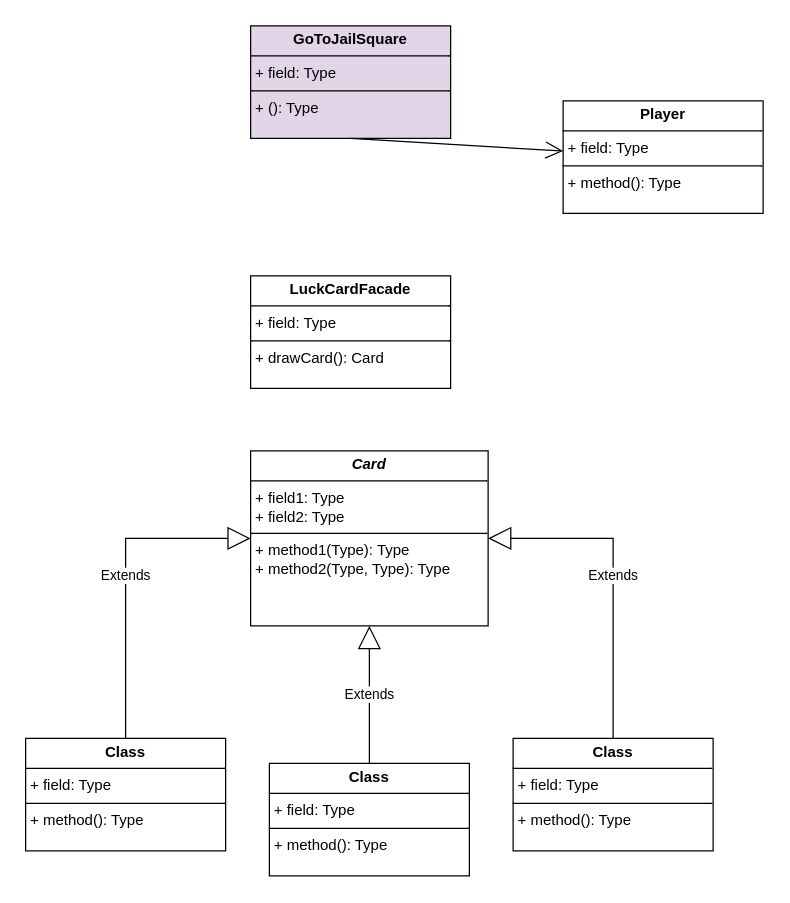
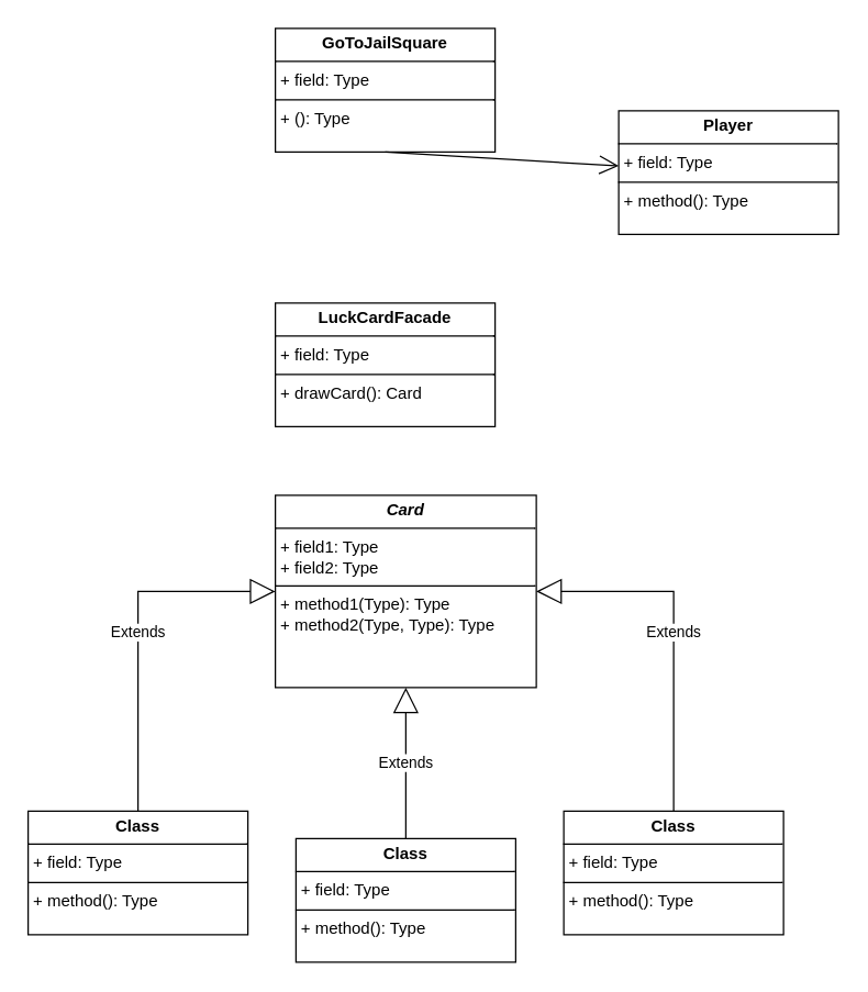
  <mxCell id="0" />
  <mxCell id="1" parent="0" />
  <mxCell id="2" value="&lt;p style=&quot;margin:0px;margin-top:4px;text-align:center;&quot;&gt;&lt;b&gt;LuckCardFacade&lt;/b&gt;&lt;/p&gt;&lt;hr size=&quot;1&quot; style=&quot;border-style:solid;&quot;&gt;&lt;p style=&quot;margin:0px;margin-left:4px;&quot;&gt;+ field: Type&lt;/p&gt;&lt;hr size=&quot;1&quot; style=&quot;border-style:solid;&quot;&gt;&lt;p style=&quot;margin:0px;margin-left:4px;&quot;&gt;+ drawCard(): Card&lt;/p&gt;" style="verticalAlign=top;align=left;overflow=fill;html=1;whiteSpace=wrap;" vertex="1" parent="1"><mxGeometry x="200" y="220" width="160" height="90" as="geometry" /></mxCell>
- <mxCell id="3" value="&lt;p style=&quot;margin:0px;margin-top:4px;text-align:center;&quot;&gt;&lt;b&gt;GoToJailSquare&lt;/b&gt;&lt;/p&gt;&lt;hr size=&quot;1&quot; style=&quot;border-style:solid;&quot;&gt;&lt;p style=&quot;margin:0px;margin-left:4px;&quot;&gt;+ field: Type&lt;/p&gt;&lt;hr size=&quot;1&quot; style=&quot;border-style:solid;&quot;&gt;&lt;p style=&quot;margin:0px;margin-left:4px;&quot;&gt;+ (): Type&lt;/p&gt;" style="verticalAlign=top;align=left;overflow=fill;html=1;whiteSpace=wrap;fillColor=#e1d5e7;" vertex="1" parent="1"><mxGeometry x="200" y="20" width="160" height="90" as="geometry" /></mxCell>
+ <mxCell id="3" value="&lt;p style=&quot;margin:0px;margin-top:4px;text-align:center;&quot;&gt;&lt;b&gt;GoToJailSquare&lt;/b&gt;&lt;/p&gt;&lt;hr size=&quot;1&quot; style=&quot;border-style:solid;&quot;&gt;&lt;p style=&quot;margin:0px;margin-left:4px;&quot;&gt;+ field: Type&lt;/p&gt;&lt;hr size=&quot;1&quot; style=&quot;border-style:solid;&quot;&gt;&lt;p style=&quot;margin:0px;margin-left:4px;&quot;&gt;+ (): Type&lt;/p&gt;" style="verticalAlign=top;align=left;overflow=fill;html=1;whiteSpace=wrap;" vertex="1" parent="1"><mxGeometry x="200" y="20" width="160" height="90" as="geometry" /></mxCell>
  <mxCell id="4" value="&lt;p style=&quot;margin:0px;margin-top:4px;text-align:center;&quot;&gt;&lt;b&gt;Player&lt;/b&gt;&lt;/p&gt;&lt;hr size=&quot;1&quot; style=&quot;border-style:solid;&quot;&gt;&lt;p style=&quot;margin:0px;margin-left:4px;&quot;&gt;+ field: Type&lt;/p&gt;&lt;hr size=&quot;1&quot; style=&quot;border-style:solid;&quot;&gt;&lt;p style=&quot;margin:0px;margin-left:4px;&quot;&gt;+ method(): Type&lt;/p&gt;" style="verticalAlign=top;align=left;overflow=fill;html=1;whiteSpace=wrap;" vertex="1" parent="1"><mxGeometry x="450" y="80" width="160" height="90" as="geometry" /></mxCell>
  <mxCell id="5" value="" style="endArrow=open;endFill=1;endSize=12;html=1;rounded=0;exitX=0.5;exitY=1;exitDx=0;exitDy=0;" edge="1" parent="1" source="3" target="4"><mxGeometry width="160" relative="1" as="geometry"><mxPoint x="250" y="190" as="sourcePoint" /><mxPoint x="410" y="190" as="targetPoint" /></mxGeometry></mxCell>
  <mxCell id="6" value="&lt;p style=&quot;margin:0px;margin-top:4px;text-align:center;&quot;&gt;&lt;b&gt;&lt;i&gt;Card&lt;/i&gt;&lt;/b&gt;&lt;/p&gt;&lt;hr size=&quot;1&quot; style=&quot;border-style:solid;&quot;&gt;&lt;p style=&quot;margin:0px;margin-left:4px;&quot;&gt;+ field1: Type&lt;br&gt;+ field2: Type&lt;/p&gt;&lt;hr size=&quot;1&quot; style=&quot;border-style:solid;&quot;&gt;&lt;p style=&quot;margin:0px;margin-left:4px;&quot;&gt;+ method1(Type): Type&lt;br&gt;+ method2(Type, Type): Type&lt;/p&gt;" style="verticalAlign=top;align=left;overflow=fill;html=1;whiteSpace=wrap;" vertex="1" parent="1"><mxGeometry x="200" y="360" width="190" height="140" as="geometry" /></mxCell>
  <mxCell id="7" value="&lt;p style=&quot;margin:0px;margin-top:4px;text-align:center;&quot;&gt;&lt;b&gt;Class&lt;/b&gt;&lt;/p&gt;&lt;hr size=&quot;1&quot; style=&quot;border-style:solid;&quot;/&gt;&lt;p style=&quot;margin:0px;margin-left:4px;&quot;&gt;+ field: Type&lt;/p&gt;&lt;hr size=&quot;1&quot; style=&quot;border-style:solid;&quot;/&gt;&lt;p style=&quot;margin:0px;margin-left:4px;&quot;&gt;+ method(): Type&lt;/p&gt;" style="verticalAlign=top;align=left;overflow=fill;html=1;whiteSpace=wrap;" vertex="1" parent="1"><mxGeometry x="410" y="590" width="160" height="90" as="geometry" /></mxCell>
  <mxCell id="8" value="&lt;p style=&quot;margin:0px;margin-top:4px;text-align:center;&quot;&gt;&lt;b&gt;Class&lt;/b&gt;&lt;/p&gt;&lt;hr size=&quot;1&quot; style=&quot;border-style:solid;&quot;/&gt;&lt;p style=&quot;margin:0px;margin-left:4px;&quot;&gt;+ field: Type&lt;/p&gt;&lt;hr size=&quot;1&quot; style=&quot;border-style:solid;&quot;/&gt;&lt;p style=&quot;margin:0px;margin-left:4px;&quot;&gt;+ method(): Type&lt;/p&gt;" style="verticalAlign=top;align=left;overflow=fill;html=1;whiteSpace=wrap;" vertex="1" parent="1"><mxGeometry x="215" y="610" width="160" height="90" as="geometry" /></mxCell>
  <mxCell id="9" value="&lt;p style=&quot;margin:0px;margin-top:4px;text-align:center;&quot;&gt;&lt;b&gt;Class&lt;/b&gt;&lt;/p&gt;&lt;hr size=&quot;1&quot; style=&quot;border-style:solid;&quot;/&gt;&lt;p style=&quot;margin:0px;margin-left:4px;&quot;&gt;+ field: Type&lt;/p&gt;&lt;hr size=&quot;1&quot; style=&quot;border-style:solid;&quot;/&gt;&lt;p style=&quot;margin:0px;margin-left:4px;&quot;&gt;+ method(): Type&lt;/p&gt;" style="verticalAlign=top;align=left;overflow=fill;html=1;whiteSpace=wrap;" vertex="1" parent="1"><mxGeometry x="20" y="590" width="160" height="90" as="geometry" /></mxCell>
  <mxCell id="10" value="Extends" style="endArrow=block;endSize=16;endFill=0;html=1;rounded=0;exitX=0.5;exitY=0;exitDx=0;exitDy=0;entryX=0;entryY=0.5;entryDx=0;entryDy=0;" edge="1" parent="1" source="9" target="6"><mxGeometry width="160" relative="1" as="geometry"><mxPoint x="250" y="480" as="sourcePoint" /><mxPoint x="410" y="480" as="targetPoint" /><Array as="points"><mxPoint x="100" y="430" /></Array></mxGeometry></mxCell>
  <mxCell id="11" value="Extends" style="endArrow=block;endSize=16;endFill=0;html=1;rounded=0;exitX=0.5;exitY=0;exitDx=0;exitDy=0;entryX=0.5;entryY=1;entryDx=0;entryDy=0;" edge="1" parent="1" source="8" target="6"><mxGeometry width="160" relative="1" as="geometry"><mxPoint x="250" y="480" as="sourcePoint" /><mxPoint x="410" y="480" as="targetPoint" /></mxGeometry></mxCell>
  <mxCell id="12" value="Extends" style="endArrow=block;endSize=16;endFill=0;html=1;rounded=0;exitX=0.5;exitY=0;exitDx=0;exitDy=0;entryX=1;entryY=0.5;entryDx=0;entryDy=0;" edge="1" parent="1" source="7" target="6"><mxGeometry width="160" relative="1" as="geometry"><mxPoint x="250" y="480" as="sourcePoint" /><mxPoint x="410" y="480" as="targetPoint" /><Array as="points"><mxPoint x="490" y="430" /></Array></mxGeometry></mxCell>
